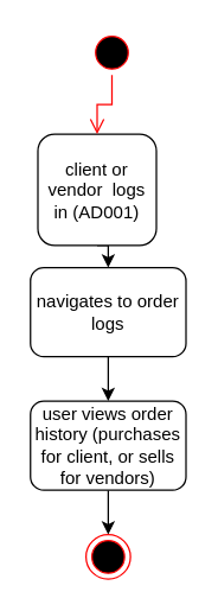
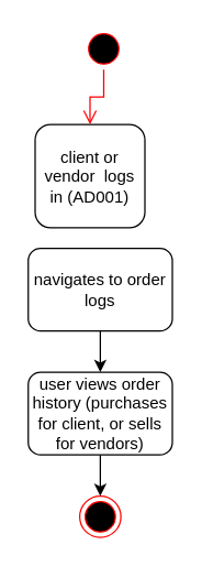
  <mxCell id="0" />
  <mxCell id="1" parent="0" />
- <mxCell id="2" style="edgeStyle=orthogonalEdgeStyle;rounded=0;orthogonalLoop=1;jettySize=auto;html=1;exitX=0.5;exitY=1;exitDx=0;exitDy=0;entryX=0.5;entryY=0;entryDx=0;entryDy=0;" edge="1" parent="1" source="3" target="5"><mxGeometry relative="1" as="geometry" /></mxCell>
  <mxCell id="3" value="client or vendor&amp;nbsp; logs in (AD001)" style="rounded=1;whiteSpace=wrap;html=1;" vertex="1" parent="1"><mxGeometry x="25" y="90" width="80" height="75" as="geometry" /></mxCell>
  <mxCell id="4" style="edgeStyle=orthogonalEdgeStyle;rounded=0;orthogonalLoop=1;jettySize=auto;html=1;exitX=0.5;exitY=1;exitDx=0;exitDy=0;" edge="1" parent="1" source="5" target="7"><mxGeometry relative="1" as="geometry" /></mxCell>
  <mxCell id="5" value="navigates to order logs" style="rounded=1;whiteSpace=wrap;html=1;" vertex="1" parent="1"><mxGeometry x="20" y="180" width="105" height="60" as="geometry" /></mxCell>
  <mxCell id="6" style="edgeStyle=orthogonalEdgeStyle;rounded=0;orthogonalLoop=1;jettySize=auto;html=1;exitX=0.5;exitY=1;exitDx=0;exitDy=0;" edge="1" parent="1" source="7" target="8"><mxGeometry relative="1" as="geometry" /></mxCell>
  <mxCell id="7" value="user views order history (purchases for client, or sells for vendors)" style="rounded=1;whiteSpace=wrap;html=1;" vertex="1" parent="1"><mxGeometry x="20" y="270" width="105" height="60" as="geometry" /></mxCell>
  <mxCell id="8" value="" style="ellipse;html=1;shape=endState;fillColor=#000000;strokeColor=#ff0000;" vertex="1" parent="1"><mxGeometry x="57.5" y="360" width="30" height="30" as="geometry" /></mxCell>
  <mxCell id="9" value="" style="ellipse;html=1;shape=startState;fillColor=#000000;strokeColor=#ff0000;" vertex="1" parent="1"><mxGeometry x="60" y="20" width="30" height="30" as="geometry" /></mxCell>
  <mxCell id="10" value="" style="edgeStyle=orthogonalEdgeStyle;html=1;verticalAlign=bottom;endArrow=open;endSize=8;strokeColor=#ff0000;rounded=0;entryX=0.5;entryY=0;entryDx=0;entryDy=0;" edge="1" parent="1" source="9" target="3"><mxGeometry relative="1" as="geometry"><mxPoint x="145" y="70" as="targetPoint" /></mxGeometry></mxCell>
